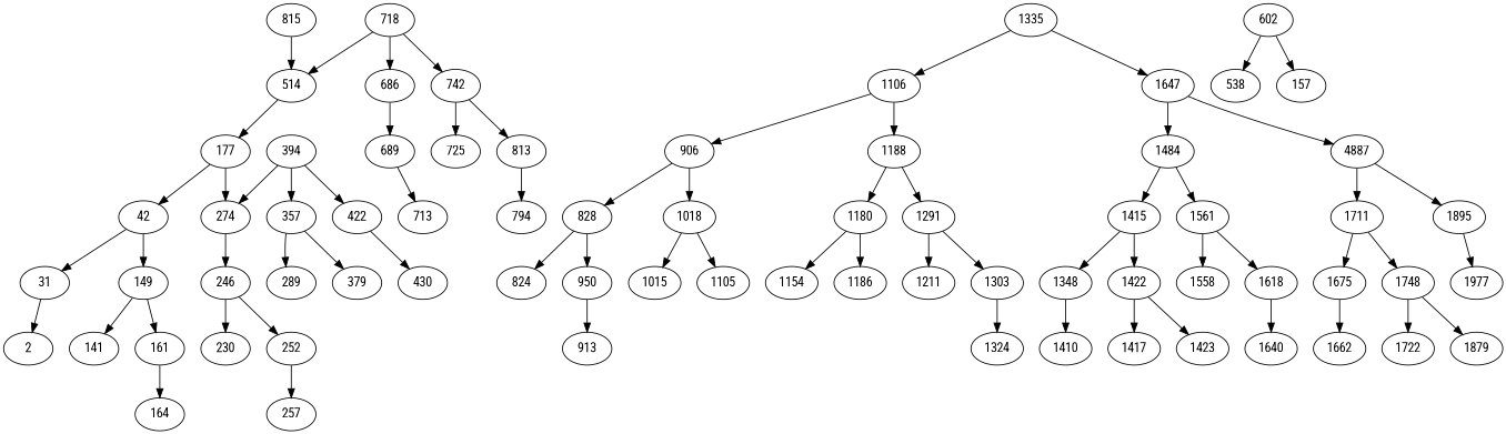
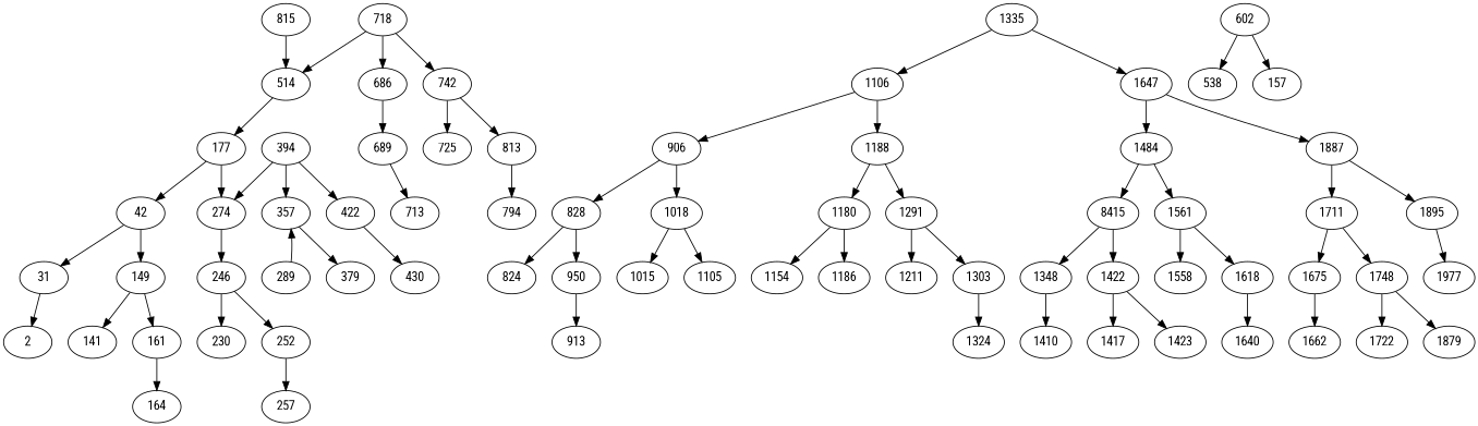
  digraph {
    fontname="Roboto Condensed"
    node [fontname="Roboto Condensed"]
    edge [fontname="Roboto Condensed"]
    815
    514
    177
    1335
    1106
    1647
    42
    274
    718
    686
    742
    n12 [label=906]
    1188
    1484
-   1887 [label=4887]
+   1887
    31
    149
    246
    689
    725
    813
    2
    141
    161
    230
    252
    394
    357
    422
    164
    257
    289
    379
    430
    602
    538
    n37 [label=157]
    713
    794
    828
    1018
    1180
    1291
-   1415
+   1415 [label=8415]
    1561
    1711
    1895
    824
    950
    1015
    1105
    1154
    1186
    1211
    1303
    913
    1324
    1348
    1422
    1558
    1618
    1675
    1748
    1977
    1410
    1417
    1423
    1640
    1662
    1722
    1879
    815 -> 514
    514 -> 177
    177 -> 42
    177 -> 274
    1335 -> 1106
    1335 -> 1647
    1106 -> n12
    1106 -> 1188
    1647 -> 1484
    1647 -> 1887
    42 -> 31
    42 -> 149
    274 -> 246
    718 -> 514
    718 -> 686
    718 -> 742
    686 -> 689
    742 -> 725
    742 -> 813
    n12 -> 828
    n12 -> 1018
    1188 -> 1180
    1188 -> 1291
    1484 -> 1415
    1484 -> 1561
    1887 -> 1711
    1887 -> 1895
    31 -> 2
    149 -> 141
    149 -> 161
    246 -> 230
    246 -> 252
    689 -> 713
    813 -> 794
    161 -> 164
    252 -> 257
    394 -> 274
    394 -> 357
    394 -> 422
-   357 -> 289
+   289 -> 357
    357 -> 379
    422 -> 430
    602 -> 538
    602 -> n37
    828 -> 824
    828 -> 950
    1018 -> 1015
    1018 -> 1105
    1180 -> 1154
    1180 -> 1186
    1291 -> 1211
    1291 -> 1303
    1415 -> 1348
    1415 -> 1422
    1561 -> 1558
    1561 -> 1618
    1711 -> 1675
    1711 -> 1748
    1895 -> 1977
    950 -> 913
    1303 -> 1324
    1348 -> 1410
    1422 -> 1417
    1422 -> 1423
    1618 -> 1640
    1675 -> 1662
    1748 -> 1722
    1748 -> 1879
  }
